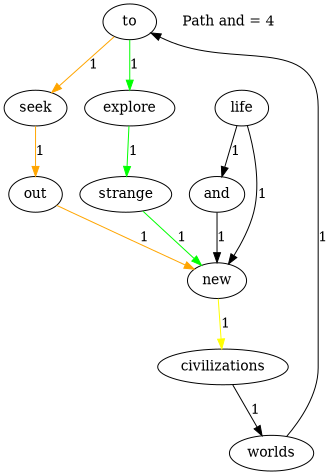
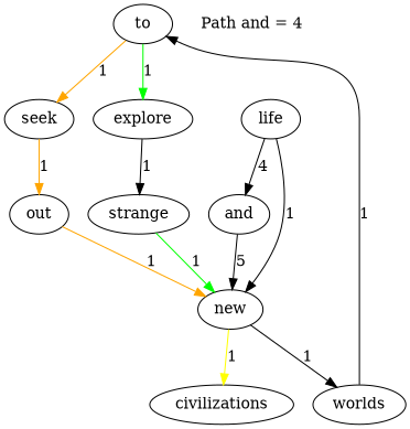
  digraph {
    to [root=true]
    explore
    seek
    strange
    out
    new
    worlds
    civilizations
    life
    and
    n11 [color=black label="Path and = 4" shape=none]
    to -> explore [color=green label=1]
    to -> seek [color=orange label=1]
-   explore -> strange [color=green label=1]
+   explore -> strange [color=black label=1]
    seek -> out [color=orange label=1]
    strange -> new [color=green label=1]
    out -> new [color=orange label=1]
-   civilizations -> worlds [label=1]
+   new -> worlds [label=1]
    new -> civilizations [color=yellow label=1]
    worlds -> to [label=1]
    life -> new [label=1]
-   life -> and [label=1]
-   and -> new [label=1]
+   life -> and [label=4]
+   and -> new [label=5]
  }
